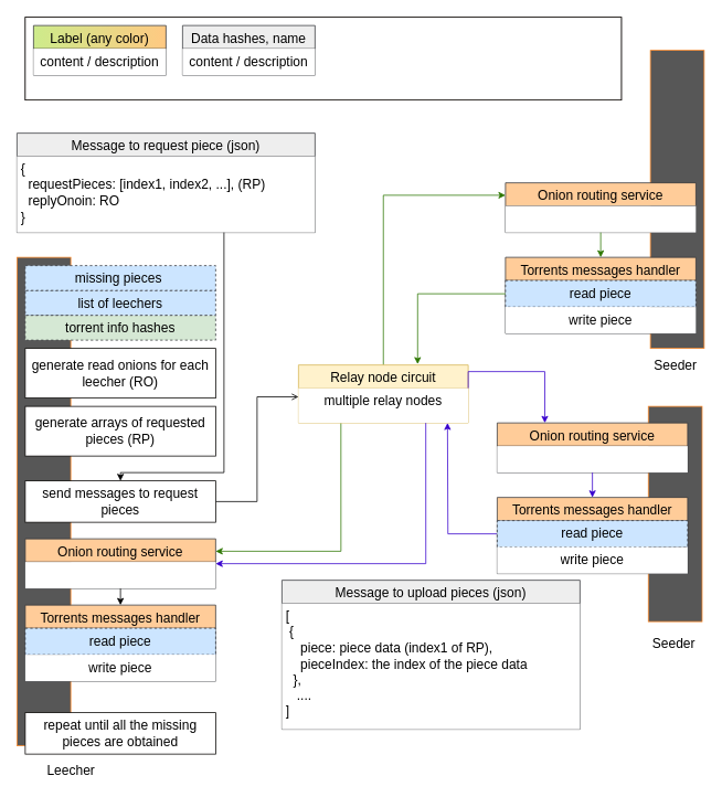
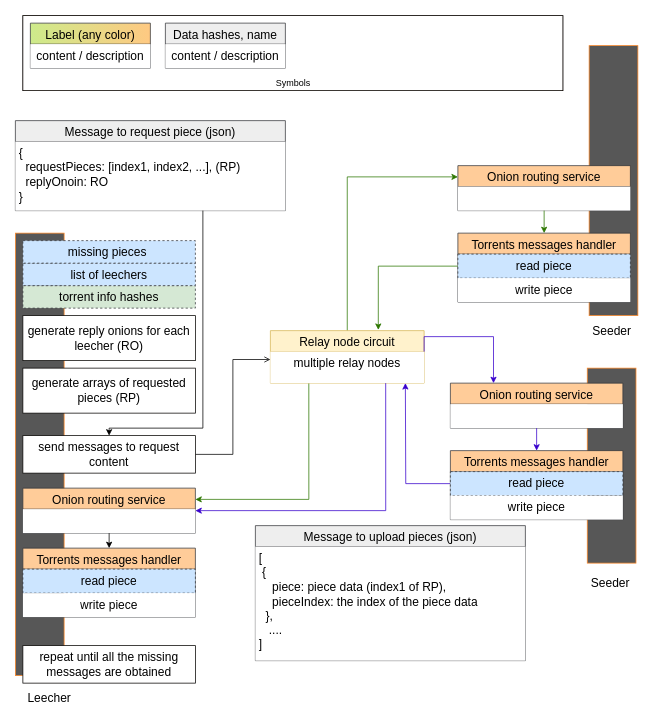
  <mxCell id="0" />
  <mxCell id="1" parent="0" />
  <mxCell id="2" value="" style="rounded=0;whiteSpace=wrap;html=1;fillColor=#575757;gradientColor=none;strokeColor=#FF8826;" vertex="1" parent="1"><mxGeometry x="785" y="60" width="65" height="360" as="geometry" /></mxCell>
  <mxCell id="3" value="" style="rounded=0;whiteSpace=wrap;html=1;fillColor=#575757;gradientColor=none;strokeColor=#FF8826;" vertex="1" parent="1"><mxGeometry x="20" y="310" width="65" height="590" as="geometry" /></mxCell>
  <mxCell id="4" value="&lt;font style=&quot;font-size: 16px;&quot;&gt;Seeder&lt;br&gt;&lt;/font&gt;" style="text;html=1;align=center;verticalAlign=middle;resizable=0;points=[];autosize=1;strokeColor=none;fillColor=none;" vertex="1" parent="1"><mxGeometry x="780" y="430" width="70" height="20" as="geometry" /></mxCell>
- <mxCell id="5" value="&lt;font style=&quot;font-size: 16px;&quot;&gt;Leecher&lt;br&gt;&lt;/font&gt;" style="text;html=1;align=center;verticalAlign=middle;resizable=0;points=[];autosize=1;strokeColor=none;fillColor=none;" vertex="1" parent="1"><mxGeometry x="50" y="920" width="70" height="20" as="geometry" /></mxCell>
+ <mxCell id="5" value="&lt;font style=&quot;font-size: 16px;&quot;&gt;Leecher&lt;br&gt;&lt;/font&gt;" style="text;html=1;align=center;verticalAlign=middle;resizable=0;points=[];autosize=1;strokeColor=none;fillColor=none;" vertex="1" parent="1"><mxGeometry x="30" y="920" width="70" height="20" as="geometry" /></mxCell>
  <mxCell id="6" value="&lt;font style=&quot;font-size: 16px;&quot;&gt;torrent info hashes&lt;br&gt;&lt;/font&gt;" style="rounded=0;whiteSpace=wrap;html=1;fillColor=#d5e8d4;strokeColor=#36393d;dashed=1;strokeWidth=1;" vertex="1" parent="1"><mxGeometry x="30" y="380" width="230" height="30" as="geometry" /></mxCell>
  <mxCell id="7" value="&lt;font style=&quot;font-size: 16px;&quot;&gt;list of leechers&lt;br&gt;&lt;/font&gt;" style="rounded=0;whiteSpace=wrap;html=1;fillColor=#cce5ff;strokeColor=#36393d;dashed=1;strokeWidth=1;" vertex="1" parent="1"><mxGeometry x="30" y="350" width="230" height="30" as="geometry" /></mxCell>
  <mxCell id="8" value="" style="group;fillColor=#cce5ff;strokeColor=#36393d;gradientColor=#ffffff;" vertex="1" connectable="0" parent="1"><mxGeometry x="30" y="20" width="720" height="100" as="geometry" /></mxCell>
  <mxCell id="9" value="" style="rounded=0;whiteSpace=wrap;html=1;fillColor=default;strokeColor=#0D0702;" vertex="1" parent="8"><mxGeometry width="720" height="100" as="geometry" /></mxCell>
  <mxCell id="10" value="Data hashes, name" style="swimlane;fontStyle=0;childLayout=stackLayout;horizontal=1;startSize=28;horizontalStack=0;resizeParent=1;resizeParentMax=0;resizeLast=0;collapsible=1;marginBottom=0;rounded=0;fontSize=16;fillColor=#eeeeee;strokeColor=#36393d;" vertex="1" parent="8"><mxGeometry x="190" y="10" width="160" height="60" as="geometry" /></mxCell>
  <mxCell id="11" value="&lt;h1&gt;&lt;/h1&gt;&lt;span style=&quot;background-color: initial;&quot;&gt;&lt;div style=&quot;&quot;&gt;&lt;span style=&quot;font-size: 16px; background-color: initial;&quot;&gt;content / description&lt;/span&gt;&lt;/div&gt;&lt;/span&gt;" style="text;html=1;strokeColor=none;fillColor=default;spacing=5;spacingTop=-20;whiteSpace=wrap;overflow=hidden;rounded=0;align=center;" vertex="1" parent="10"><mxGeometry y="28" width="160" height="32" as="geometry" /></mxCell>
  <mxCell id="12" value="Label (any color)" style="swimlane;fontStyle=0;childLayout=stackLayout;horizontal=1;startSize=28;horizontalStack=0;resizeParent=1;resizeParentMax=0;resizeLast=0;collapsible=1;marginBottom=0;rounded=0;fontSize=16;fillColor=#cdeb8b;strokeColor=#36393d;gradientColor=#FFC982;gradientDirection=east;" vertex="1" parent="8"><mxGeometry x="10" y="10" width="160" height="60" as="geometry" /></mxCell>
  <mxCell id="13" value="&lt;h1&gt;&lt;/h1&gt;&lt;span style=&quot;background-color: initial;&quot;&gt;&lt;div style=&quot;&quot;&gt;&lt;span style=&quot;font-size: 16px; background-color: initial;&quot;&gt;content / description&lt;/span&gt;&lt;/div&gt;&lt;/span&gt;" style="text;html=1;strokeColor=none;fillColor=default;spacing=5;spacingTop=-20;whiteSpace=wrap;overflow=hidden;rounded=0;align=center;" vertex="1" parent="12"><mxGeometry y="28" width="160" height="32" as="geometry" /></mxCell>
+ <mxCell id="14" value="Symbols" style="text;html=1;align=center;verticalAlign=middle;resizable=0;points=[];autosize=1;strokeColor=none;fillColor=none;" vertex="1" parent="8"><mxGeometry x="330" y="80" width="60" height="20" as="geometry" /></mxCell>
  <mxCell id="15" value="" style="rounded=0;whiteSpace=wrap;html=1;fillColor=#575757;gradientColor=none;strokeColor=#FF8826;" vertex="1" parent="1"><mxGeometry x="782.5" y="490" width="65" height="260" as="geometry" /></mxCell>
  <mxCell id="16" value="&lt;font style=&quot;font-size: 16px;&quot;&gt;Seeder&lt;br&gt;&lt;/font&gt;" style="text;html=1;align=center;verticalAlign=middle;resizable=0;points=[];autosize=1;strokeColor=none;fillColor=none;" vertex="1" parent="1"><mxGeometry x="777.5" y="766" width="70" height="20" as="geometry" /></mxCell>
- <mxCell id="17" value="&lt;font style=&quot;font-size: 16px;&quot;&gt;generate read onions for each leecher (RO)&lt;br&gt;&lt;/font&gt;" style="rounded=0;whiteSpace=wrap;html=1;fillColor=default;strokeColor=#050301;" vertex="1" parent="1"><mxGeometry x="30" y="420" width="230" height="60" as="geometry" /></mxCell>
+ <mxCell id="17" value="&lt;font style=&quot;font-size: 16px;&quot;&gt;generate reply onions for each leecher (RO)&lt;br&gt;&lt;/font&gt;" style="rounded=0;whiteSpace=wrap;html=1;fillColor=default;strokeColor=#050301;" vertex="1" parent="1"><mxGeometry x="30" y="420" width="230" height="60" as="geometry" /></mxCell>
  <mxCell id="18" style="edgeStyle=orthogonalEdgeStyle;rounded=0;orthogonalLoop=1;jettySize=auto;html=1;exitX=0.5;exitY=0;exitDx=0;exitDy=0;entryX=0;entryY=0.25;entryDx=0;entryDy=0;fillColor=#60a917;strokeColor=#2D7600;" edge="1" parent="1" source="20" target="34"><mxGeometry relative="1" as="geometry"><Array as="points"><mxPoint x="463" y="235" /></Array></mxGeometry></mxCell>
  <mxCell id="19" style="edgeStyle=orthogonalEdgeStyle;rounded=0;orthogonalLoop=1;jettySize=auto;html=1;exitX=0.25;exitY=1;exitDx=0;exitDy=0;entryX=1;entryY=0.25;entryDx=0;entryDy=0;fillColor=#60a917;strokeColor=#2D7600;" edge="1" parent="1" source="20" target="25"><mxGeometry relative="1" as="geometry" /></mxCell>
  <mxCell id="20" value="Relay node circuit" style="swimlane;fontStyle=0;childLayout=stackLayout;horizontal=1;startSize=28;horizontalStack=0;resizeParent=1;resizeParentMax=0;resizeLast=0;collapsible=1;marginBottom=0;rounded=0;fontSize=16;fillColor=#fff2cc;strokeColor=#d6b656;gradientDirection=east;" vertex="1" parent="1"><mxGeometry x="360" y="440" width="205" height="70" as="geometry" /></mxCell>
  <mxCell id="21" value="&lt;h1&gt;&lt;/h1&gt;&lt;span style=&quot;background-color: initial;&quot;&gt;&lt;div style=&quot;&quot;&gt;&lt;span style=&quot;font-size: 16px; background-color: initial;&quot;&gt;multiple relay nodes&lt;/span&gt;&lt;/div&gt;&lt;/span&gt;" style="text;html=1;strokeColor=none;fillColor=default;spacing=5;spacingTop=-20;whiteSpace=wrap;overflow=hidden;rounded=0;align=center;" vertex="1" parent="20"><mxGeometry y="28" width="205" height="42" as="geometry" /></mxCell>
  <mxCell id="22" value="Message to request piece (json)" style="swimlane;fontStyle=0;childLayout=stackLayout;horizontal=1;startSize=28;horizontalStack=0;resizeParent=1;resizeParentMax=0;resizeLast=0;collapsible=1;marginBottom=0;rounded=0;fontSize=16;fillColor=#eeeeee;strokeColor=#36393d;" vertex="1" parent="1"><mxGeometry x="20" y="160" width="360" height="120" as="geometry" /></mxCell>
  <mxCell id="23" value="&lt;h1&gt;&lt;/h1&gt;&lt;span style=&quot;background-color: initial;&quot;&gt;&lt;div style=&quot;&quot;&gt;&lt;span style=&quot;font-size: 16px; background-color: initial;&quot;&gt;{&lt;/span&gt;&lt;/div&gt;&lt;div style=&quot;&quot;&gt;&lt;span style=&quot;font-size: 16px; background-color: initial;&quot;&gt;&amp;nbsp; requestPieces: [index1, index2, ...], (RP)&lt;/span&gt;&lt;/div&gt;&lt;div style=&quot;&quot;&gt;&lt;span style=&quot;font-size: 16px; background-color: initial;&quot;&gt;&amp;nbsp; replyOnoin: RO&lt;/span&gt;&lt;/div&gt;&lt;div style=&quot;&quot;&gt;&lt;span style=&quot;font-size: 16px; background-color: initial;&quot;&gt;}&lt;/span&gt;&lt;/div&gt;&lt;div style=&quot;&quot;&gt;&lt;span style=&quot;font-size: 16px; background-color: initial;&quot;&gt;&lt;br&gt;&lt;/span&gt;&lt;/div&gt;&lt;/span&gt;" style="text;html=1;strokeColor=none;fillColor=default;spacing=5;spacingTop=-20;whiteSpace=wrap;overflow=hidden;rounded=0;align=left;" vertex="1" parent="22"><mxGeometry y="28" width="360" height="92" as="geometry" /></mxCell>
  <mxCell id="24" value="&lt;font style=&quot;font-size: 16px;&quot;&gt;generate arrays of requested pieces (RP)&lt;br&gt;&lt;/font&gt;" style="rounded=0;whiteSpace=wrap;html=1;fillColor=default;strokeColor=#050301;" vertex="1" parent="1"><mxGeometry x="30" y="490" width="230" height="60" as="geometry" /></mxCell>
  <mxCell id="25" value="Onion routing service" style="swimlane;fontStyle=0;childLayout=stackLayout;horizontal=1;startSize=28;horizontalStack=0;resizeParent=1;resizeParentMax=0;resizeLast=0;collapsible=1;marginBottom=0;rounded=0;fontSize=16;fillColor=#ffcc99;strokeColor=#36393d;gradientDirection=east;" vertex="1" parent="1"><mxGeometry x="30" y="650" width="230" height="60" as="geometry" /></mxCell>
  <mxCell id="26" value="&lt;h1&gt;&lt;/h1&gt;&lt;span style=&quot;background-color: initial;&quot;&gt;&lt;div style=&quot;&quot;&gt;&lt;br&gt;&lt;/div&gt;&lt;/span&gt;" style="text;html=1;strokeColor=none;fillColor=default;spacing=5;spacingTop=-20;whiteSpace=wrap;overflow=hidden;rounded=0;align=center;" vertex="1" parent="25"><mxGeometry y="28" width="230" height="32" as="geometry" /></mxCell>
  <mxCell id="27" value="Torrents messages handler" style="swimlane;fontStyle=0;childLayout=stackLayout;horizontal=1;startSize=28;horizontalStack=0;resizeParent=1;resizeParentMax=0;resizeLast=0;collapsible=1;marginBottom=0;rounded=0;fontSize=16;fillColor=#ffcc99;strokeColor=#36393d;gradientDirection=east;" vertex="1" parent="1"><mxGeometry x="30" y="730" width="230" height="92" as="geometry" /></mxCell>
  <mxCell id="28" value="&lt;h1&gt;&lt;/h1&gt;&lt;span style=&quot;background-color: initial; font-size: 16px;&quot;&gt;&lt;div style=&quot;&quot;&gt;read piece&lt;/div&gt;&lt;/span&gt;" style="text;html=1;strokeColor=#36393d;fillColor=#cce5ff;spacing=5;spacingTop=-20;whiteSpace=wrap;overflow=hidden;rounded=0;align=center;dashed=1;" vertex="1" parent="27"><mxGeometry y="28" width="230" height="32" as="geometry" /></mxCell>
  <mxCell id="29" value="&lt;h1&gt;&lt;/h1&gt;&lt;span style=&quot;background-color: initial; font-size: 16px;&quot;&gt;&lt;div style=&quot;&quot;&gt;write piece&lt;/div&gt;&lt;/span&gt;" style="text;html=1;strokeColor=none;fillColor=default;spacing=5;spacingTop=-20;whiteSpace=wrap;overflow=hidden;rounded=0;align=center;" vertex="1" parent="27"><mxGeometry y="60" width="230" height="32" as="geometry" /></mxCell>
  <mxCell id="30" style="edgeStyle=orthogonalEdgeStyle;rounded=0;orthogonalLoop=1;jettySize=auto;html=1;exitX=0.5;exitY=1;exitDx=0;exitDy=0;entryX=0.5;entryY=0;entryDx=0;entryDy=0;" edge="1" parent="1" source="26" target="27"><mxGeometry relative="1" as="geometry" /></mxCell>
  <mxCell id="31" style="edgeStyle=orthogonalEdgeStyle;rounded=0;orthogonalLoop=1;jettySize=auto;html=1;exitX=1;exitY=0.5;exitDx=0;exitDy=0;entryX=0;entryY=0.25;entryDx=0;entryDy=0;endArrow=open;" edge="1" parent="1" source="32" target="21"><mxGeometry relative="1" as="geometry" /></mxCell>
- <mxCell id="32" value="&lt;font style=&quot;font-size: 16px;&quot;&gt;send messages to request pieces&lt;br&gt;&lt;/font&gt;" style="rounded=0;whiteSpace=wrap;html=1;fillColor=default;strokeColor=#050301;" vertex="1" parent="1"><mxGeometry x="30" y="580" width="230" height="50" as="geometry" /></mxCell>
+ <mxCell id="32" value="&lt;font style=&quot;font-size: 16px;&quot;&gt;send messages to request content&lt;br&gt;&lt;/font&gt;" style="rounded=0;whiteSpace=wrap;html=1;fillColor=default;strokeColor=#050301;" vertex="1" parent="1"><mxGeometry x="30" y="580" width="230" height="50" as="geometry" /></mxCell>
  <mxCell id="33" style="edgeStyle=orthogonalEdgeStyle;rounded=0;orthogonalLoop=1;jettySize=auto;html=1;entryX=0.5;entryY=0;entryDx=0;entryDy=0;" edge="1" parent="1" target="32"><mxGeometry relative="1" as="geometry"><mxPoint x="270" y="280" as="sourcePoint" /><Array as="points"><mxPoint x="270" y="570" /><mxPoint x="145" y="570" /></Array></mxGeometry></mxCell>
  <mxCell id="34" value="Onion routing service" style="swimlane;fontStyle=0;childLayout=stackLayout;horizontal=1;startSize=28;horizontalStack=0;resizeParent=1;resizeParentMax=0;resizeLast=0;collapsible=1;marginBottom=0;rounded=0;fontSize=16;fillColor=#ffcc99;strokeColor=#36393d;gradientDirection=east;" vertex="1" parent="1"><mxGeometry x="610" y="220" width="230" height="60" as="geometry" /></mxCell>
  <mxCell id="35" value="&lt;h1&gt;&lt;/h1&gt;&lt;span style=&quot;background-color: initial;&quot;&gt;&lt;div style=&quot;&quot;&gt;&lt;br&gt;&lt;/div&gt;&lt;/span&gt;" style="text;html=1;strokeColor=none;fillColor=default;spacing=5;spacingTop=-20;whiteSpace=wrap;overflow=hidden;rounded=0;align=center;" vertex="1" parent="34"><mxGeometry y="28" width="230" height="32" as="geometry" /></mxCell>
  <mxCell id="36" value="Torrents messages handler" style="swimlane;fontStyle=0;childLayout=stackLayout;horizontal=1;startSize=28;horizontalStack=0;resizeParent=1;resizeParentMax=0;resizeLast=0;collapsible=1;marginBottom=0;rounded=0;fontSize=16;fillColor=#ffcc99;strokeColor=#36393d;gradientDirection=east;" vertex="1" parent="1"><mxGeometry x="610" y="310" width="230" height="92" as="geometry" /></mxCell>
  <mxCell id="37" value="&lt;h1&gt;&lt;/h1&gt;&lt;span style=&quot;background-color: initial; font-size: 16px;&quot;&gt;&lt;div style=&quot;&quot;&gt;read piece&lt;/div&gt;&lt;/span&gt;" style="text;html=1;strokeColor=#36393d;fillColor=#cce5ff;spacing=5;spacingTop=-20;whiteSpace=wrap;overflow=hidden;rounded=0;align=center;dashed=1;" vertex="1" parent="36"><mxGeometry y="28" width="230" height="32" as="geometry" /></mxCell>
  <mxCell id="38" value="&lt;h1&gt;&lt;/h1&gt;&lt;span style=&quot;background-color: initial; font-size: 16px;&quot;&gt;&lt;div style=&quot;&quot;&gt;write piece&lt;/div&gt;&lt;/span&gt;" style="text;html=1;strokeColor=none;fillColor=default;spacing=5;spacingTop=-20;whiteSpace=wrap;overflow=hidden;rounded=0;align=center;" vertex="1" parent="36"><mxGeometry y="60" width="230" height="32" as="geometry" /></mxCell>
  <mxCell id="39" style="edgeStyle=orthogonalEdgeStyle;rounded=0;orthogonalLoop=1;jettySize=auto;html=1;exitX=0.5;exitY=1;exitDx=0;exitDy=0;entryX=0.5;entryY=0;entryDx=0;entryDy=0;fillColor=#60a917;strokeColor=#2D7600;" edge="1" parent="1" source="35" target="36"><mxGeometry relative="1" as="geometry" /></mxCell>
  <mxCell id="40" style="edgeStyle=orthogonalEdgeStyle;rounded=0;orthogonalLoop=1;jettySize=auto;html=1;exitX=0;exitY=0.5;exitDx=0;exitDy=0;entryX=0.702;entryY=-0.014;entryDx=0;entryDy=0;entryPerimeter=0;fillColor=#60a917;strokeColor=#2D7600;" edge="1" parent="1" source="37" target="20"><mxGeometry relative="1" as="geometry" /></mxCell>
  <mxCell id="41" style="edgeStyle=orthogonalEdgeStyle;rounded=0;orthogonalLoop=1;jettySize=auto;html=1;exitX=0.75;exitY=1;exitDx=0;exitDy=0;entryX=1;entryY=0.5;entryDx=0;entryDy=0;fillColor=#6a00ff;strokeColor=#3700CC;" edge="1" parent="1" source="21" target="25"><mxGeometry relative="1" as="geometry" /></mxCell>
  <mxCell id="42" value="Message to upload pieces (json)" style="swimlane;fontStyle=0;childLayout=stackLayout;horizontal=1;startSize=28;horizontalStack=0;resizeParent=1;resizeParentMax=0;resizeLast=0;collapsible=1;marginBottom=0;rounded=0;fontSize=16;fillColor=#eeeeee;strokeColor=#36393d;" vertex="1" parent="1"><mxGeometry x="340" y="700" width="360" height="180" as="geometry" /></mxCell>
  <mxCell id="43" value="&lt;h1&gt;&lt;/h1&gt;&lt;span style=&quot;background-color: initial; font-size: 16px;&quot;&gt;&lt;div style=&quot;&quot;&gt;[&lt;/div&gt;&lt;div style=&quot;&quot;&gt;&amp;nbsp;{&lt;/div&gt;&lt;div style=&quot;&quot;&gt;&amp;nbsp; &amp;nbsp; piece: piece data (index1 of RP),&lt;/div&gt;&lt;div style=&quot;&quot;&gt;&amp;nbsp; &amp;nbsp; pieceIndex: the index of the piece data&lt;/div&gt;&lt;div style=&quot;&quot;&gt;&amp;nbsp; },&lt;/div&gt;&lt;div style=&quot;&quot;&gt;&amp;nbsp; &amp;nbsp;....&lt;/div&gt;&lt;div style=&quot;&quot;&gt;]&lt;/div&gt;&lt;/span&gt;" style="text;html=1;strokeColor=none;fillColor=default;spacing=5;spacingTop=-20;whiteSpace=wrap;overflow=hidden;rounded=0;align=left;" vertex="1" parent="42"><mxGeometry y="28" width="360" height="152" as="geometry" /></mxCell>
  <mxCell id="44" value="Onion routing service" style="swimlane;fontStyle=0;childLayout=stackLayout;horizontal=1;startSize=28;horizontalStack=0;resizeParent=1;resizeParentMax=0;resizeLast=0;collapsible=1;marginBottom=0;rounded=0;fontSize=16;fillColor=#ffcc99;strokeColor=#36393d;gradientDirection=east;" vertex="1" parent="1"><mxGeometry x="600" y="510" width="230" height="60" as="geometry" /></mxCell>
  <mxCell id="45" value="&lt;h1&gt;&lt;/h1&gt;&lt;span style=&quot;background-color: initial;&quot;&gt;&lt;div style=&quot;&quot;&gt;&lt;br&gt;&lt;/div&gt;&lt;/span&gt;" style="text;html=1;strokeColor=none;fillColor=default;spacing=5;spacingTop=-20;whiteSpace=wrap;overflow=hidden;rounded=0;align=center;" vertex="1" parent="44"><mxGeometry y="28" width="230" height="32" as="geometry" /></mxCell>
  <mxCell id="46" style="edgeStyle=orthogonalEdgeStyle;rounded=0;orthogonalLoop=1;jettySize=auto;html=1;exitX=0;exitY=0.5;exitDx=0;exitDy=0;fillColor=#6a00ff;strokeColor=#3700CC;" edge="1" parent="1" source="48"><mxGeometry relative="1" as="geometry"><mxPoint x="540" y="510" as="targetPoint" /></mxGeometry></mxCell>
  <mxCell id="47" value="Torrents messages handler" style="swimlane;fontStyle=0;childLayout=stackLayout;horizontal=1;startSize=28;horizontalStack=0;resizeParent=1;resizeParentMax=0;resizeLast=0;collapsible=1;marginBottom=0;rounded=0;fontSize=16;fillColor=#ffcc99;strokeColor=#36393d;gradientDirection=east;" vertex="1" parent="1"><mxGeometry x="600" y="600" width="230" height="92" as="geometry" /></mxCell>
  <mxCell id="48" value="&lt;h1&gt;&lt;/h1&gt;&lt;span style=&quot;background-color: initial; font-size: 16px;&quot;&gt;&lt;div style=&quot;&quot;&gt;read piece&lt;/div&gt;&lt;/span&gt;" style="text;html=1;strokeColor=#36393d;fillColor=#cce5ff;spacing=5;spacingTop=-20;whiteSpace=wrap;overflow=hidden;rounded=0;align=center;dashed=1;" vertex="1" parent="47"><mxGeometry y="28" width="230" height="32" as="geometry" /></mxCell>
  <mxCell id="49" value="&lt;h1&gt;&lt;/h1&gt;&lt;span style=&quot;background-color: initial; font-size: 16px;&quot;&gt;&lt;div style=&quot;&quot;&gt;write piece&lt;/div&gt;&lt;/span&gt;" style="text;html=1;strokeColor=none;fillColor=default;spacing=5;spacingTop=-20;whiteSpace=wrap;overflow=hidden;rounded=0;align=center;" vertex="1" parent="47"><mxGeometry y="60" width="230" height="32" as="geometry" /></mxCell>
  <mxCell id="50" style="edgeStyle=orthogonalEdgeStyle;rounded=0;orthogonalLoop=1;jettySize=auto;html=1;exitX=0.5;exitY=1;exitDx=0;exitDy=0;entryX=0.5;entryY=0;entryDx=0;entryDy=0;fillColor=#6a00ff;strokeColor=#3700CC;" edge="1" parent="1" source="45" target="47"><mxGeometry relative="1" as="geometry" /></mxCell>
  <mxCell id="51" style="edgeStyle=orthogonalEdgeStyle;rounded=0;orthogonalLoop=1;jettySize=auto;html=1;exitX=1;exitY=0;exitDx=0;exitDy=0;entryX=0.25;entryY=0;entryDx=0;entryDy=0;fillColor=#6a00ff;strokeColor=#3700CC;" edge="1" parent="1" source="21" target="44"><mxGeometry relative="1" as="geometry" /></mxCell>
- <mxCell id="52" value="&lt;font style=&quot;font-size: 16px;&quot;&gt;repeat until all the missing pieces are obtained&lt;br&gt;&lt;/font&gt;" style="rounded=0;whiteSpace=wrap;html=1;fillColor=default;strokeColor=#050301;" vertex="1" parent="1"><mxGeometry x="30" y="860" width="230" height="50" as="geometry" /></mxCell>
+ <mxCell id="52" value="&lt;font style=&quot;font-size: 16px;&quot;&gt;repeat until all the missing messages are obtained&lt;br&gt;&lt;/font&gt;" style="rounded=0;whiteSpace=wrap;html=1;fillColor=default;strokeColor=#050301;" vertex="1" parent="1"><mxGeometry x="30" y="860" width="230" height="50" as="geometry" /></mxCell>
  <mxCell id="53" value="&lt;font style=&quot;font-size: 16px;&quot;&gt;missing pieces&amp;nbsp;&lt;br&gt;&lt;/font&gt;" style="rounded=0;whiteSpace=wrap;html=1;fillColor=#cce5ff;strokeColor=#36393d;dashed=1;strokeWidth=1;" vertex="1" parent="1"><mxGeometry x="30" y="320" width="230" height="30" as="geometry" /></mxCell>
